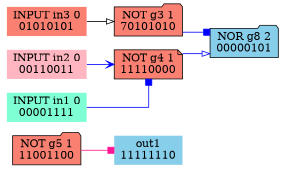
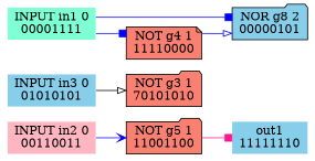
  digraph {
    rankdir=LR
    splines=ortho
    node [fillcolor=skyblue shape=none style=filled]
    edge [arrowhead=box color=blue]
    n1 [label="out1\n11111110"]
-   n2 [fillcolor=salmon label="INPUT in3 0\n01010101"]
+   n2 [label="INPUT in3 0\n01010101"]
    n3 [fillcolor=salmon label="NOT g3 1\n70101010" shape=folder]
    n4 [label="NOR g8 2\n00000101" shape=folder]
    n5 [fillcolor=lightpink label="INPUT in2 0\n00110011"]
    n6 [fillcolor=salmon label="NOT g5 1\n11001100" shape=folder]
    n7 [fillcolor=aquamarine label="INPUT in1 0\n00001111"]
    n8 [fillcolor=salmon label="NOT g4 1\n11110000" shape=note]
    n2 -> n3 [arrowhead=onormal color=black]
-   n3 -> n4
-   n5 -> n8 [arrowhead=vee]
+   n7 -> n4
+   n5 -> n6 [arrowhead=vee]
    n6 -> n1 [color=deeppink]
    n7 -> n8
    n8 -> n4 [arrowhead=onormal]
  }
